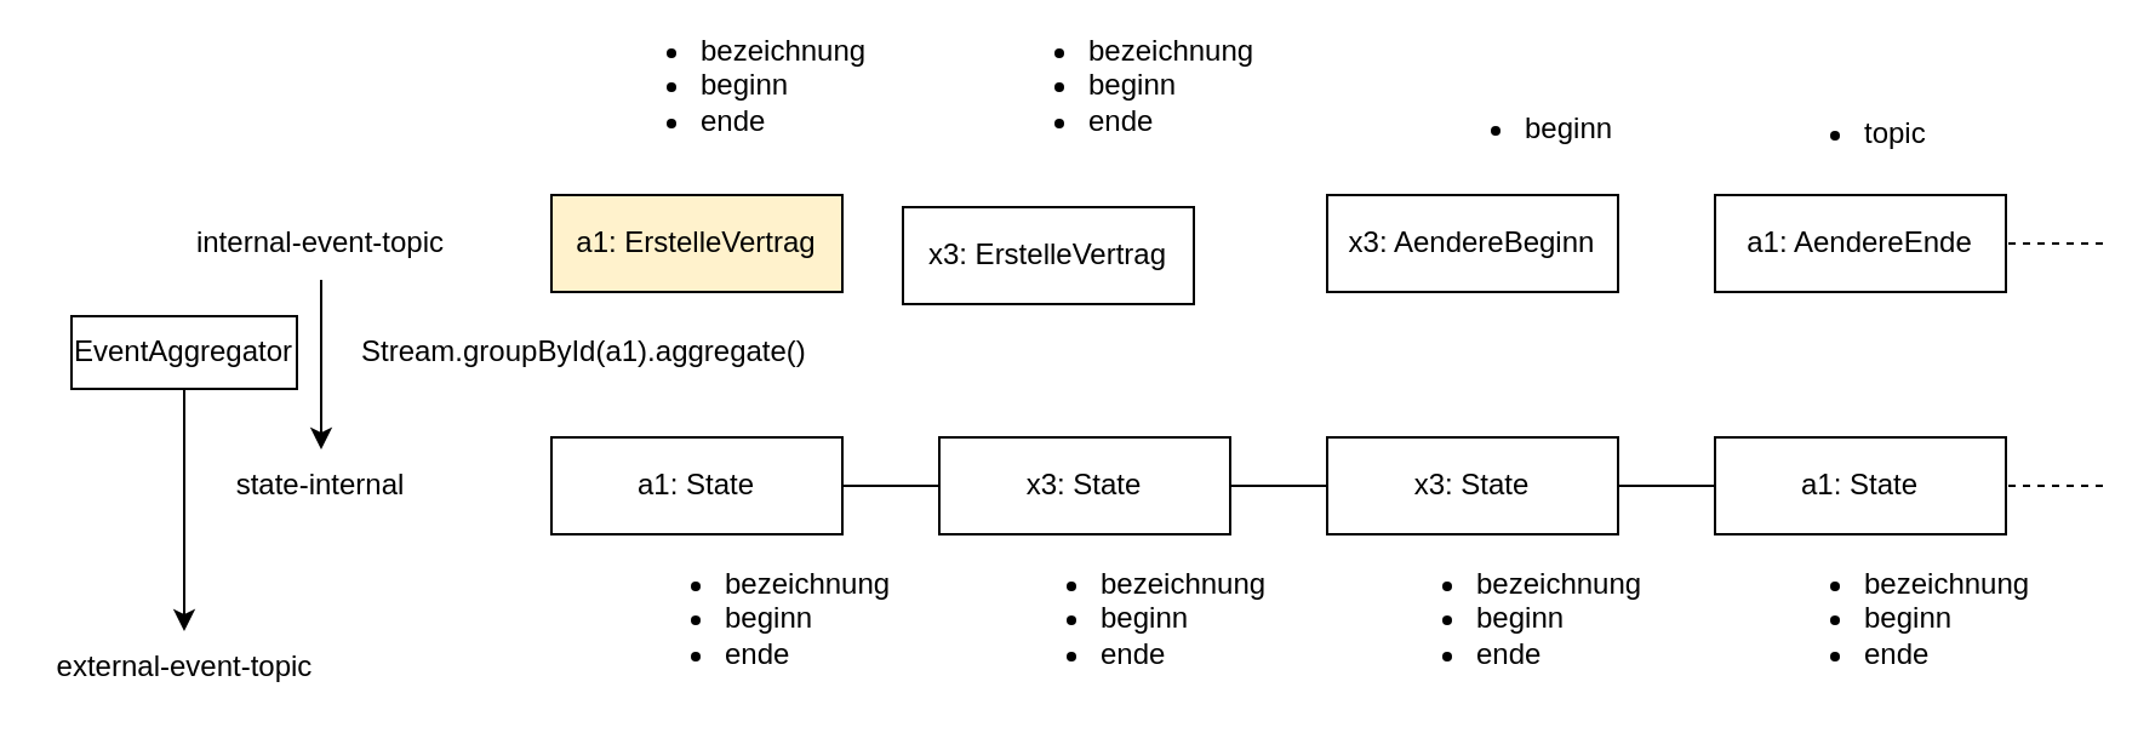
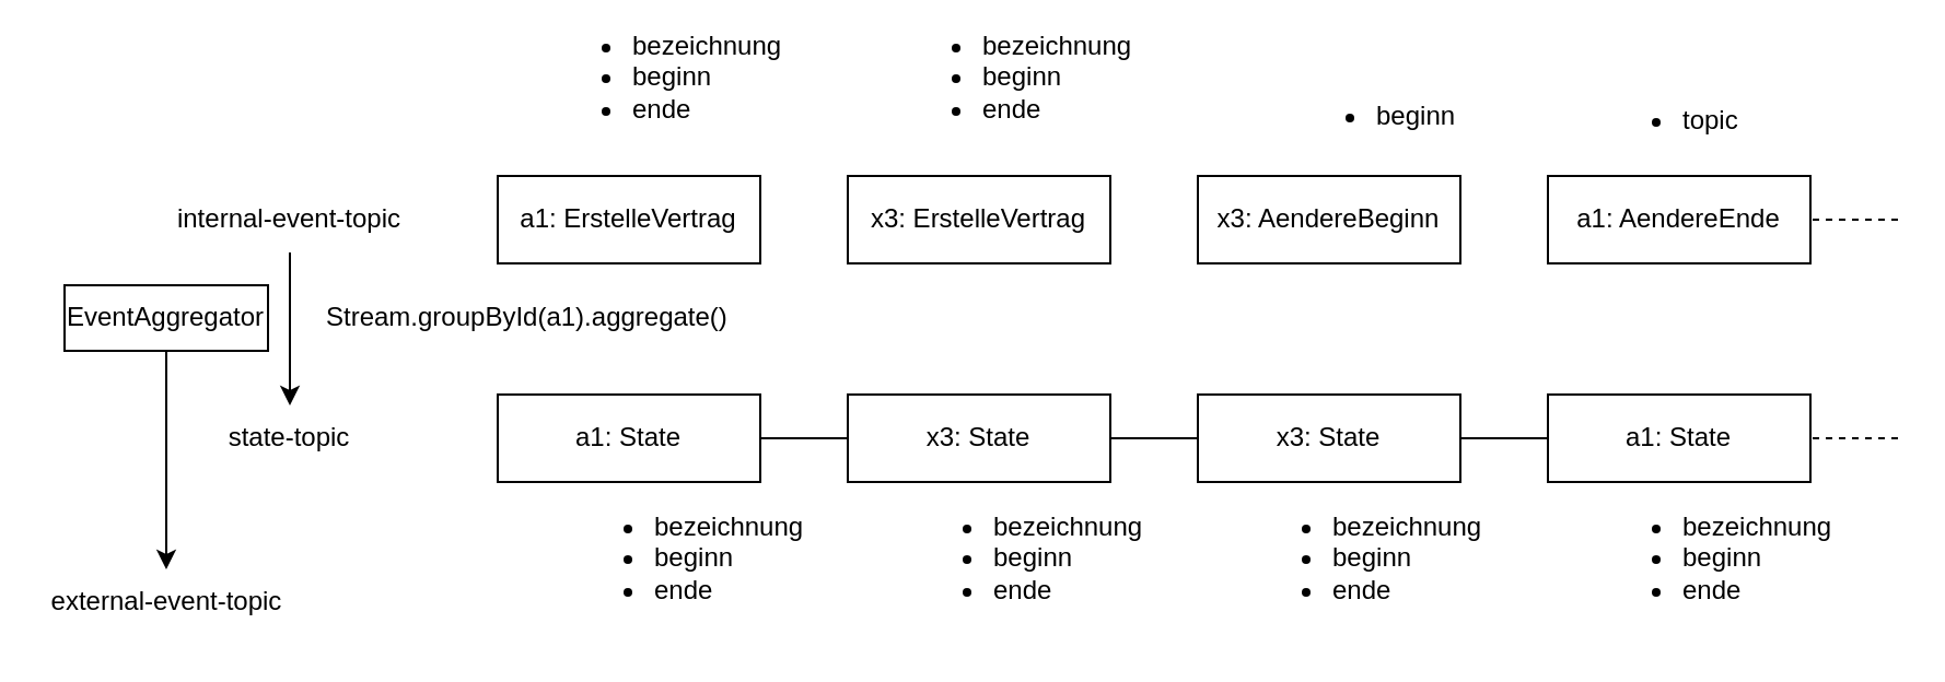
  <mxCell id="0" />
  <mxCell id="1" parent="0" />
- <mxCell id="2" value="a1: ErstelleVertrag" style="rounded=0;whiteSpace=wrap;html=1;fillColor=#fff2cc;" vertex="1" parent="1"><mxGeometry x="227" y="80" width="120" height="40" as="geometry" /></mxCell>
- <mxCell id="3" value="x3: ErstelleVertrag" style="rounded=0;whiteSpace=wrap;html=1;" vertex="1" parent="1"><mxGeometry x="372" y="85" width="120" height="40" as="geometry" /></mxCell>
+ <mxCell id="2" value="a1: ErstelleVertrag" style="rounded=0;whiteSpace=wrap;html=1;" vertex="1" parent="1"><mxGeometry x="227" y="80" width="120" height="40" as="geometry" /></mxCell>
+ <mxCell id="3" value="x3: ErstelleVertrag" style="rounded=0;whiteSpace=wrap;html=1;" vertex="1" parent="1"><mxGeometry x="387" y="80" width="120" height="40" as="geometry" /></mxCell>
  <mxCell id="4" value="x3: AendereBeginn" style="rounded=0;whiteSpace=wrap;html=1;" vertex="1" parent="1"><mxGeometry x="547" y="80" width="120" height="40" as="geometry" /></mxCell>
  <mxCell id="5" value="a1: AendereEnde" style="rounded=0;whiteSpace=wrap;html=1;" vertex="1" parent="1"><mxGeometry x="707" y="80" width="120" height="40" as="geometry" /></mxCell>
  <mxCell id="6" value="a1: State" style="rounded=0;whiteSpace=wrap;html=1;" vertex="1" parent="1"><mxGeometry x="227" y="180" width="120" height="40" as="geometry" /></mxCell>
  <mxCell id="7" value="x3: State" style="rounded=0;whiteSpace=wrap;html=1;" vertex="1" parent="1"><mxGeometry x="387" y="180" width="120" height="40" as="geometry" /></mxCell>
  <mxCell id="8" value="x3: State" style="rounded=0;whiteSpace=wrap;html=1;" vertex="1" parent="1"><mxGeometry x="547" y="180" width="120" height="40" as="geometry" /></mxCell>
  <mxCell id="9" value="a1: State" style="rounded=0;whiteSpace=wrap;html=1;" vertex="1" parent="1"><mxGeometry x="707" y="180" width="120" height="40" as="geometry" /></mxCell>
  <mxCell id="10" value="" style="endArrow=none;html=1;rounded=0;exitX=1;exitY=0.5;exitDx=0;exitDy=0;entryX=0;entryY=0.5;entryDx=0;entryDy=0;" edge="1" parent="1" source="6" target="7"><mxGeometry width="50" height="50" relative="1" as="geometry"><mxPoint x="357" y="110" as="sourcePoint" /><mxPoint x="397" y="110" as="targetPoint" /></mxGeometry></mxCell>
  <mxCell id="11" value="" style="endArrow=none;html=1;rounded=0;exitX=1;exitY=0.5;exitDx=0;exitDy=0;entryX=0;entryY=0.5;entryDx=0;entryDy=0;" edge="1" parent="1" source="7" target="8"><mxGeometry width="50" height="50" relative="1" as="geometry"><mxPoint x="367" y="120" as="sourcePoint" /><mxPoint x="407" y="120" as="targetPoint" /></mxGeometry></mxCell>
  <mxCell id="12" value="" style="endArrow=none;html=1;rounded=0;exitX=1;exitY=0.5;exitDx=0;exitDy=0;entryX=0;entryY=0.5;entryDx=0;entryDy=0;" edge="1" parent="1" source="8" target="9"><mxGeometry width="50" height="50" relative="1" as="geometry"><mxPoint x="377" y="130" as="sourcePoint" /><mxPoint x="417" y="130" as="targetPoint" /></mxGeometry></mxCell>
  <mxCell id="13" value="" style="endArrow=none;dashed=1;html=1;rounded=0;entryX=1;entryY=0.5;entryDx=0;entryDy=0;" edge="1" parent="1" target="5"><mxGeometry width="50" height="50" relative="1" as="geometry"><mxPoint x="867" y="100" as="sourcePoint" /><mxPoint x="497" y="310" as="targetPoint" /></mxGeometry></mxCell>
  <mxCell id="14" value="" style="endArrow=none;dashed=1;html=1;rounded=0;entryX=1;entryY=0.5;entryDx=0;entryDy=0;" edge="1" parent="1" target="9"><mxGeometry width="50" height="50" relative="1" as="geometry"><mxPoint x="867" y="200" as="sourcePoint" /><mxPoint x="837" y="110" as="targetPoint" /></mxGeometry></mxCell>
  <mxCell id="15" style="edgeStyle=orthogonalEdgeStyle;rounded=0;orthogonalLoop=1;jettySize=auto;html=1;entryX=0.5;entryY=0;entryDx=0;entryDy=0;" edge="1" parent="1" source="16" target="17"><mxGeometry relative="1" as="geometry" /></mxCell>
  <mxCell id="16" value="internal-event-topic" style="text;html=1;strokeColor=none;fillColor=none;align=center;verticalAlign=middle;whiteSpace=wrap;rounded=0;" vertex="1" parent="1"><mxGeometry x="67" y="85" width="130" height="30" as="geometry" /></mxCell>
- <mxCell id="17" value="state-internal" style="text;html=1;strokeColor=none;fillColor=none;align=center;verticalAlign=middle;whiteSpace=wrap;rounded=0;" vertex="1" parent="1"><mxGeometry x="67" y="185" width="130" height="30" as="geometry" /></mxCell>
+ <mxCell id="17" value="state-topic" style="text;html=1;strokeColor=none;fillColor=none;align=center;verticalAlign=middle;whiteSpace=wrap;rounded=0;" vertex="1" parent="1"><mxGeometry x="67" y="185" width="130" height="30" as="geometry" /></mxCell>
  <mxCell id="18" value="&lt;div align=&quot;left&quot;&gt;&lt;ul&gt;&lt;li&gt;bezeichnung&lt;/li&gt;&lt;li&gt;beginn&lt;/li&gt;&lt;li&gt;ende&lt;br&gt;&lt;/li&gt;&lt;/ul&gt;&lt;/div&gt;" style="text;html=1;strokeColor=none;fillColor=none;align=left;verticalAlign=middle;whiteSpace=wrap;rounded=0;" vertex="1" parent="1"><mxGeometry x="247" y="20" width="60" height="30" as="geometry" /></mxCell>
  <mxCell id="19" value="&lt;div align=&quot;left&quot;&gt;&lt;ul&gt;&lt;li&gt;bezeichnung&lt;/li&gt;&lt;li&gt;beginn&lt;/li&gt;&lt;li&gt;ende&lt;br&gt;&lt;/li&gt;&lt;/ul&gt;&lt;/div&gt;" style="text;html=1;strokeColor=none;fillColor=none;align=left;verticalAlign=middle;whiteSpace=wrap;rounded=0;" vertex="1" parent="1"><mxGeometry x="257" y="240" width="60" height="30" as="geometry" /></mxCell>
  <mxCell id="20" value="&lt;div align=&quot;left&quot;&gt;&lt;ul&gt;&lt;li&gt;bezeichnung&lt;/li&gt;&lt;li&gt;beginn&lt;/li&gt;&lt;li&gt;ende&lt;br&gt;&lt;/li&gt;&lt;/ul&gt;&lt;/div&gt;" style="text;html=1;strokeColor=none;fillColor=none;align=left;verticalAlign=middle;whiteSpace=wrap;rounded=0;" vertex="1" parent="1"><mxGeometry x="412" y="240" width="60" height="30" as="geometry" /></mxCell>
  <mxCell id="21" value="&lt;div align=&quot;left&quot;&gt;&lt;ul&gt;&lt;li&gt;bezeichnung&lt;/li&gt;&lt;li&gt;beginn&lt;/li&gt;&lt;li&gt;ende&lt;br&gt;&lt;/li&gt;&lt;/ul&gt;&lt;/div&gt;" style="text;html=1;strokeColor=none;fillColor=none;align=left;verticalAlign=middle;whiteSpace=wrap;rounded=0;" vertex="1" parent="1"><mxGeometry x="567" y="240" width="60" height="30" as="geometry" /></mxCell>
  <mxCell id="22" value="&lt;div align=&quot;left&quot;&gt;&lt;ul&gt;&lt;li&gt;bezeichnung&lt;/li&gt;&lt;li&gt;beginn&lt;/li&gt;&lt;li&gt;ende&lt;br&gt;&lt;/li&gt;&lt;/ul&gt;&lt;/div&gt;" style="text;html=1;strokeColor=none;fillColor=none;align=left;verticalAlign=middle;whiteSpace=wrap;rounded=0;" vertex="1" parent="1"><mxGeometry x="727" y="240" width="60" height="30" as="geometry" /></mxCell>
  <mxCell id="23" value="&lt;div align=&quot;left&quot;&gt;&lt;ul&gt;&lt;li&gt;bezeichnung&lt;/li&gt;&lt;li&gt;beginn&lt;/li&gt;&lt;li&gt;ende&lt;br&gt;&lt;/li&gt;&lt;/ul&gt;&lt;/div&gt;" style="text;html=1;strokeColor=none;fillColor=none;align=left;verticalAlign=middle;whiteSpace=wrap;rounded=0;" vertex="1" parent="1"><mxGeometry x="407" y="20" width="60" height="30" as="geometry" /></mxCell>
  <mxCell id="24" value="&lt;div align=&quot;left&quot;&gt;&lt;br&gt;&lt;ul&gt;&lt;li&gt;beginn&lt;br&gt;&lt;/li&gt;&lt;/ul&gt;&lt;/div&gt;" style="text;html=1;strokeColor=none;fillColor=none;align=left;verticalAlign=middle;whiteSpace=wrap;rounded=0;" vertex="1" parent="1"><mxGeometry x="587" y="30" width="60" height="30" as="geometry" /></mxCell>
  <mxCell id="25" value="&lt;div align=&quot;left&quot;&gt;&lt;ul&gt;&lt;li&gt;topic&lt;br&gt;&lt;/li&gt;&lt;/ul&gt;&lt;/div&gt;" style="text;html=1;strokeColor=none;fillColor=none;align=left;verticalAlign=middle;whiteSpace=wrap;rounded=0;" vertex="1" parent="1"><mxGeometry x="727" y="40" width="60" height="30" as="geometry" /></mxCell>
  <mxCell id="26" value="&lt;div align=&quot;left&quot;&gt;Stream.groupById(a1).aggregate()&lt;/div&gt;" style="text;html=1;strokeColor=none;fillColor=none;align=left;verticalAlign=middle;whiteSpace=wrap;rounded=0;" vertex="1" parent="1"><mxGeometry x="147" y="130" width="60" height="30" as="geometry" /></mxCell>
  <mxCell id="27" value="EventAggregator" style="rounded=0;whiteSpace=wrap;html=1;" vertex="1" parent="1"><mxGeometry x="29" y="130" width="93" height="30" as="geometry" /></mxCell>
  <mxCell id="28" value="external-event-topic" style="text;html=1;strokeColor=none;fillColor=none;align=center;verticalAlign=middle;whiteSpace=wrap;rounded=0;" vertex="1" parent="1"><mxGeometry x="20.5" y="260" width="110" height="30" as="geometry" /></mxCell>
  <mxCell id="29" value="" style="endArrow=classic;html=1;rounded=0;exitX=0.5;exitY=1;exitDx=0;exitDy=0;entryX=0.5;entryY=0;entryDx=0;entryDy=0;" edge="1" parent="1" source="27" target="28"><mxGeometry width="50" height="50" relative="1" as="geometry"><mxPoint x="447" y="360" as="sourcePoint" /><mxPoint x="497" y="310" as="targetPoint" /></mxGeometry></mxCell>
